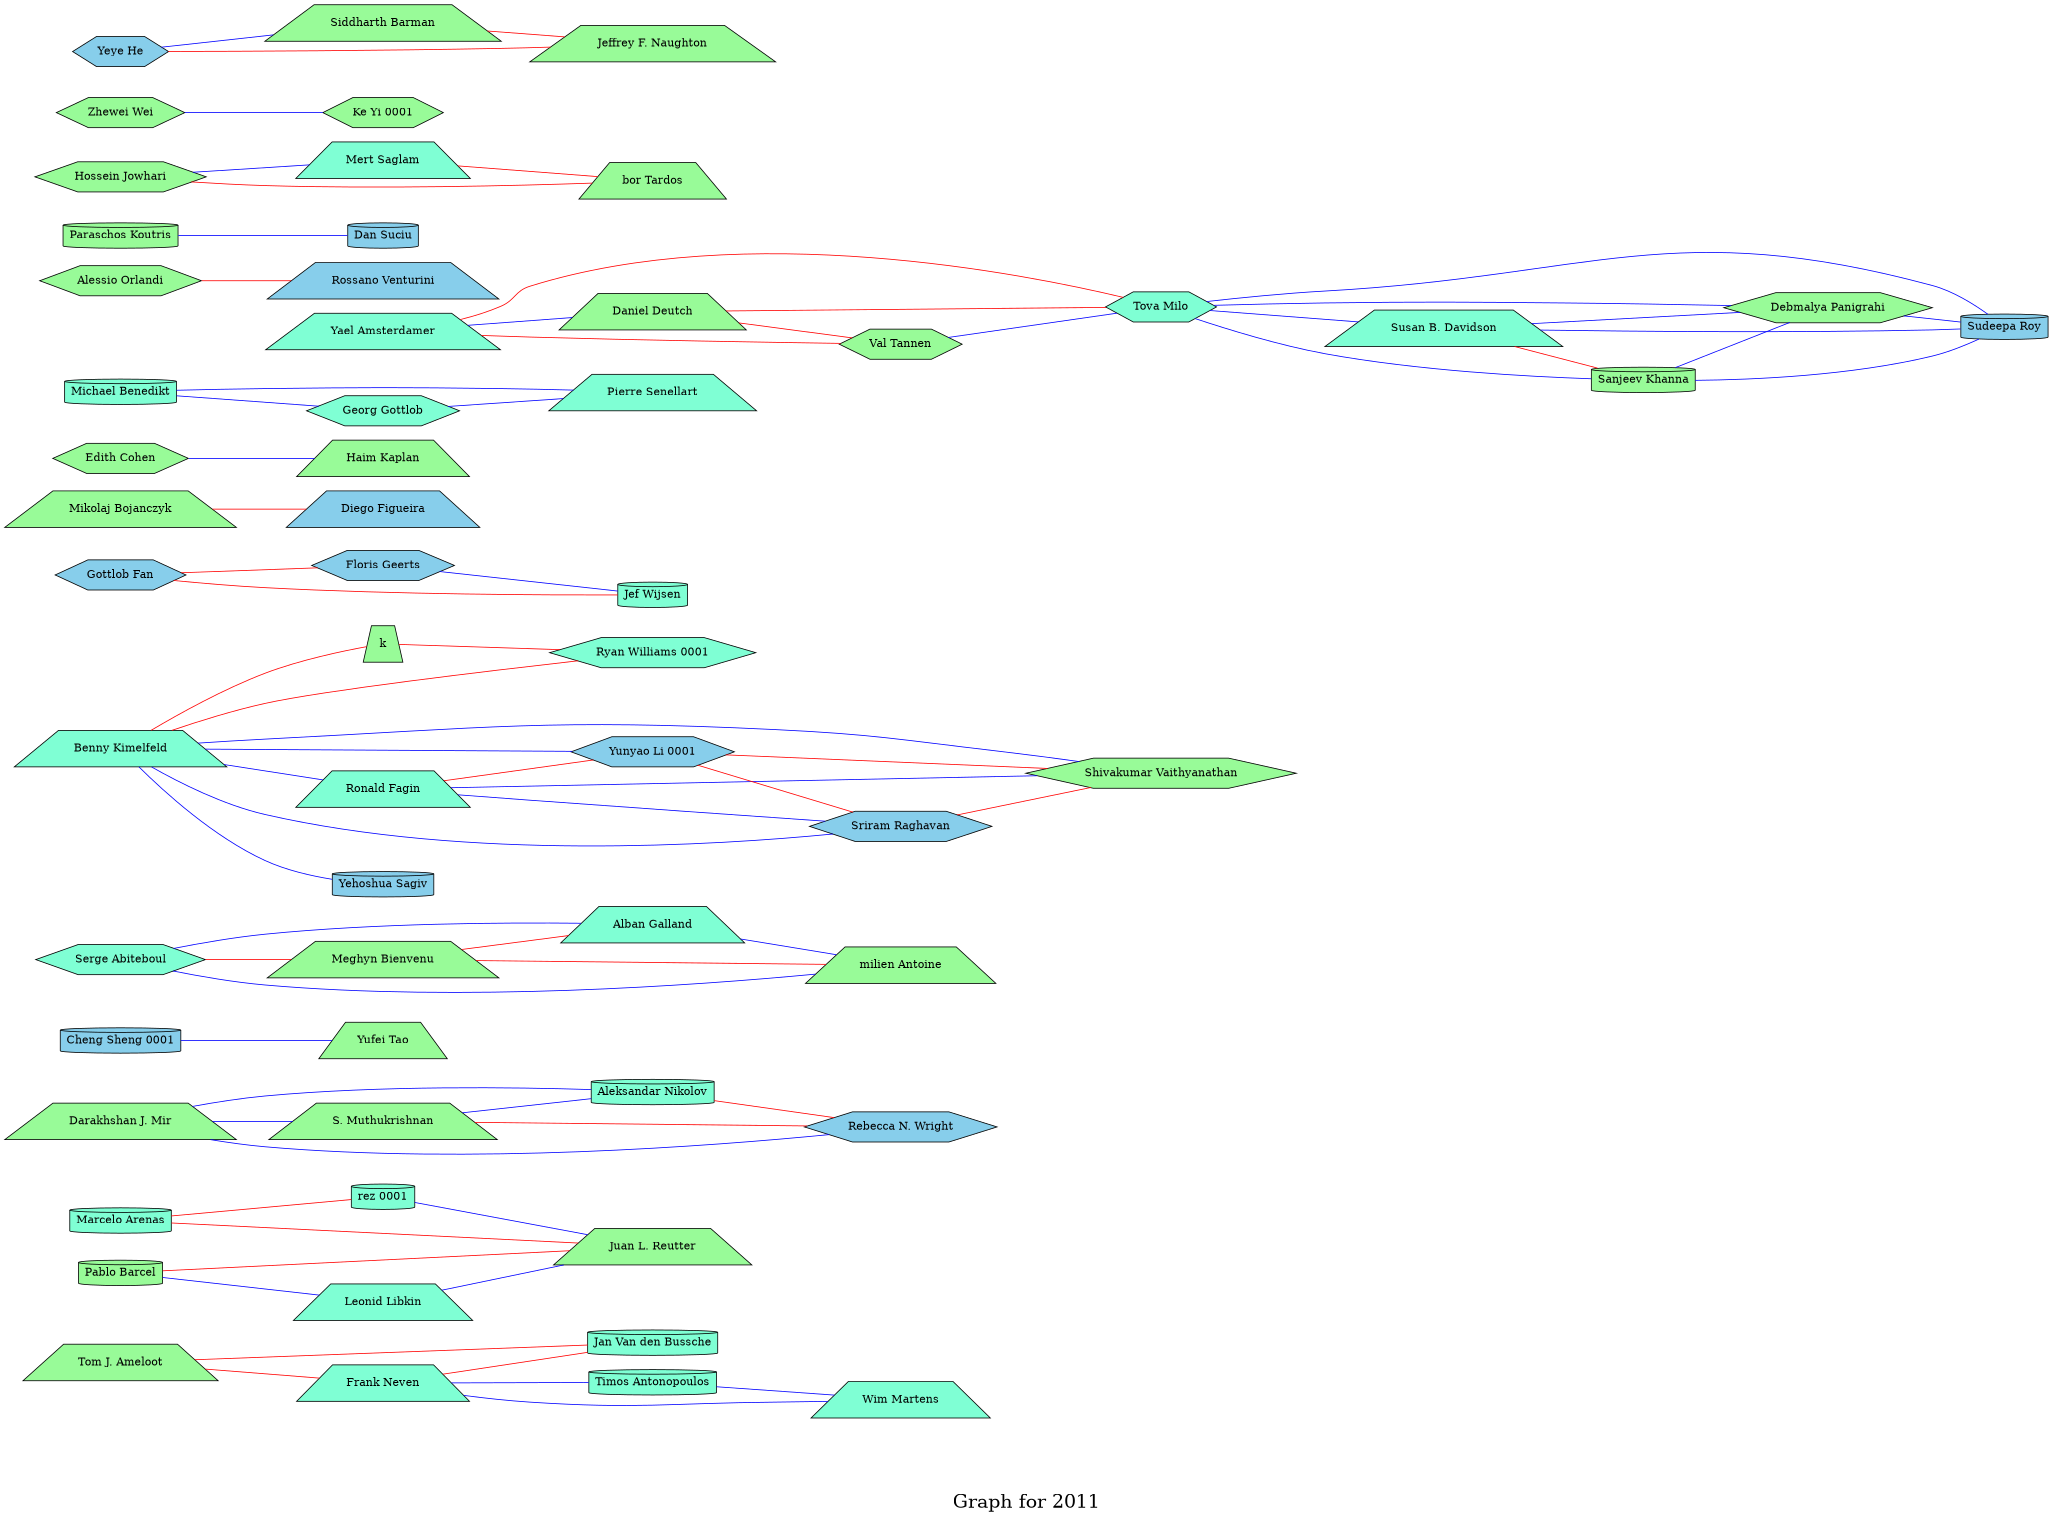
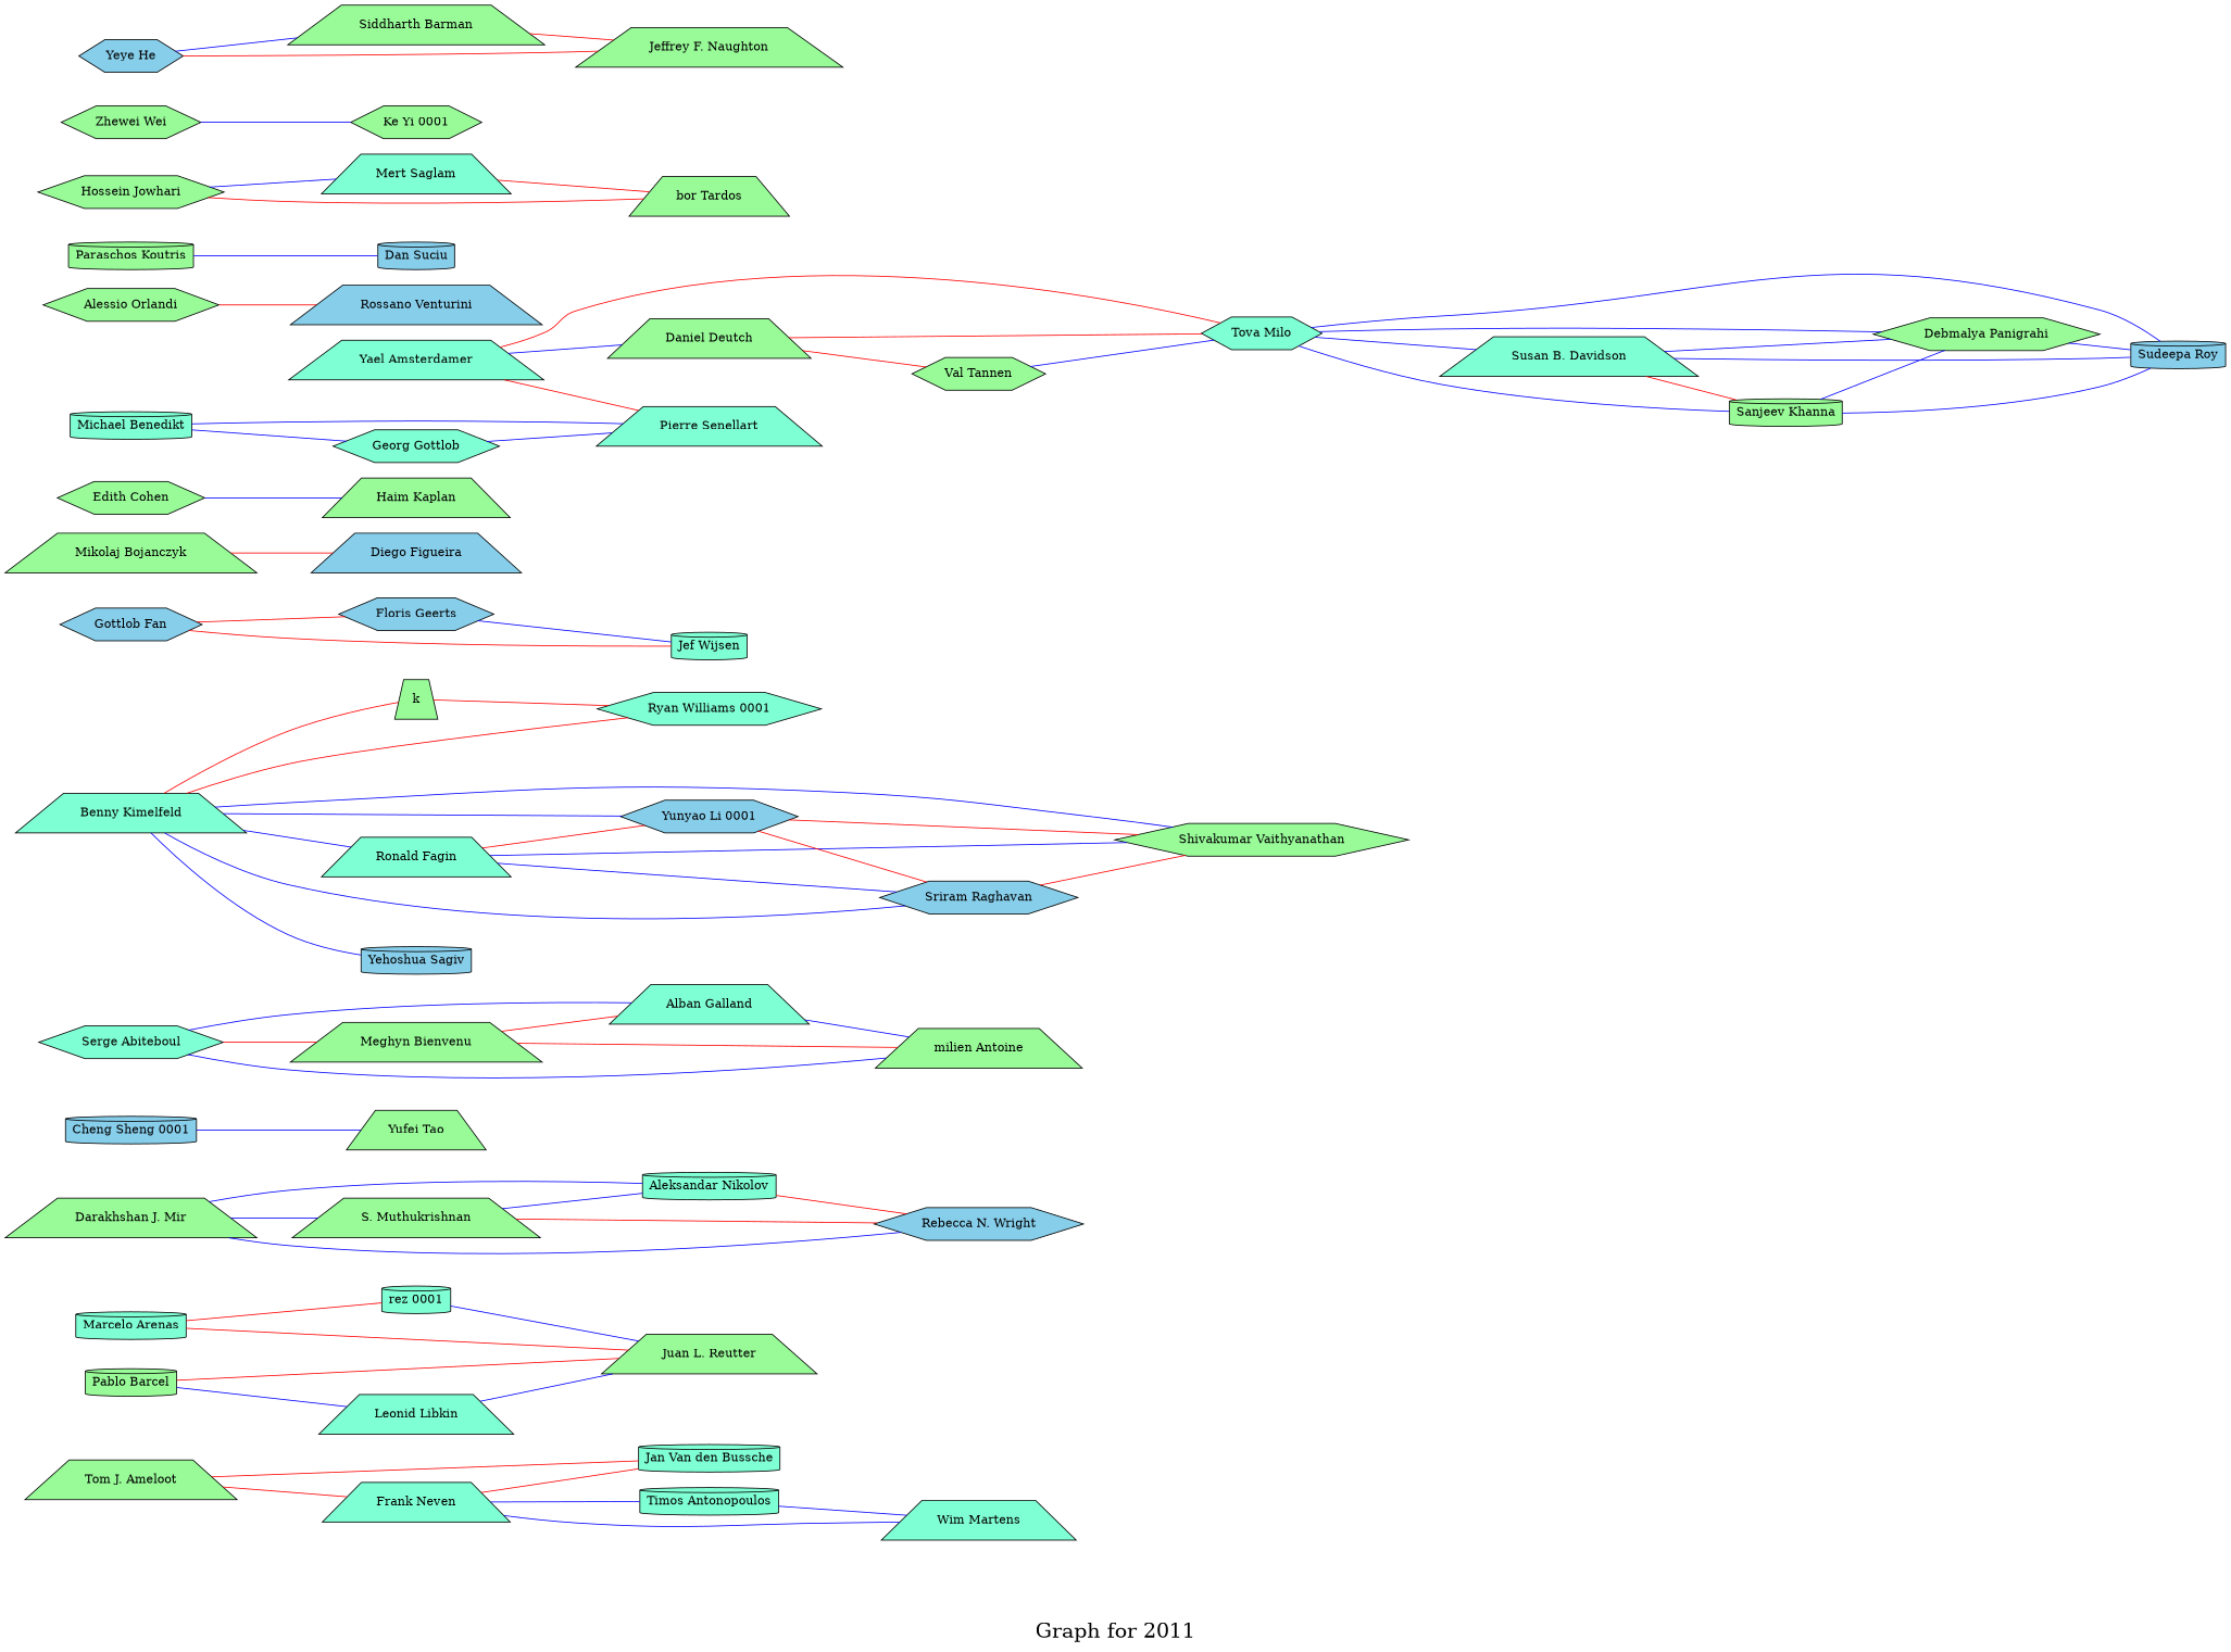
  graph {
    fontsize=24
    label="\nGraph for 2011\n"
    rankdir=LR
    splines=true
    node [fillcolor=palegreen shape=trapezium style=filled]
    edge [color=blue]
    n1 [height=0.3 label="Tom J. Ameloot" width=0.3]
    n2 [fillcolor=aquamarine height=0.3 label="Frank Neven" width=0.3]
    n3 [fillcolor=aquamarine height=0.3 label="Jan Van den Bussche" shape=cylinder width=0.3]
    n4 [fillcolor=aquamarine height=0.3 label="Timos Antonopoulos" shape=cylinder width=0.3]
    n5 [fillcolor=aquamarine height=0.3 label="Wim Martens" width=0.3]
    n6 [fillcolor=aquamarine height=0.3 label="Marcelo Arenas" shape=cylinder width=0.3]
    n7 [fillcolor=aquamarine height=0.3 label="rez 0001" shape=cylinder width=0.3]
    n8 [height=0.3 label="Juan L. Reutter" width=0.3]
    n9 [height=0.3 label="Pablo Barcel" shape=cylinder width=0.3]
    n10 [fillcolor=aquamarine height=0.3 label="Leonid Libkin" width=0.3]
    n11 [height=0.3 label="Darakhshan J. Mir" width=0.3]
    n12 [height=0.3 label="S. Muthukrishnan" width=0.3]
    n13 [fillcolor=aquamarine height=0.3 label="Aleksandar Nikolov" shape=cylinder width=0.3]
    n14 [fillcolor=skyblue height=0.3 label="Rebecca N. Wright" shape=hexagon width=0.3]
    n15 [fillcolor=skyblue height=0.3 label="Cheng Sheng 0001" shape=cylinder width=0.3]
    n16 [height=0.3 label="Yufei Tao" width=0.3]
    n17 [fillcolor=aquamarine height=0.3 label="Serge Abiteboul" shape=hexagon width=0.3]
    n18 [height=0.3 label="Meghyn Bienvenu" width=0.3]
    n19 [fillcolor=aquamarine height=0.3 label="Alban Galland" width=0.3]
    n20 [height=0.3 label="milien Antoine" width=0.3]
    n21 [fillcolor=aquamarine height=0.3 label="Benny Kimelfeld" width=0.3]
    n22 [height=0.3 label=k width=0.3]
    n23 [fillcolor=aquamarine height=0.3 label="Ryan Williams 0001" shape=hexagon width=0.3]
    n24 [fillcolor=aquamarine height=0.3 label="Ronald Fagin" width=0.3]
    n25 [fillcolor=skyblue height=0.3 label="Yunyao Li 0001" shape=hexagon width=0.3]
    n26 [fillcolor=skyblue height=0.3 label="Sriram Raghavan" shape=hexagon width=0.3]
    n27 [height=0.3 label="Shivakumar Vaithyanathan" shape=hexagon width=0.3]
    n28 [fillcolor=skyblue height=0.3 label="Yehoshua Sagiv" shape=cylinder width=0.3]
    n29 [fillcolor=skyblue height=0.3 label="Gottlob Fan" shape=hexagon width=0.3]
    n30 [fillcolor=skyblue height=0.3 label="Floris Geerts" shape=hexagon width=0.3]
    n31 [fillcolor=aquamarine height=0.3 label="Jef Wijsen" shape=cylinder width=0.3]
    n32 [height=0.3 label="Mikolaj Bojanczyk" width=0.3]
    n33 [fillcolor=skyblue height=0.3 label="Diego Figueira" width=0.3]
    n34 [height=0.3 label="Edith Cohen" shape=hexagon width=0.3]
    n35 [height=0.3 label="Haim Kaplan" width=0.3]
    n36 [fillcolor=aquamarine height=0.3 label="Yael Amsterdamer" width=0.3]
    n37 [height=0.3 label="Daniel Deutch" width=0.3]
    n38 [height=0.3 label="Val Tannen" shape=hexagon width=0.3]
    n39 [fillcolor=aquamarine height=0.3 label="Tova Milo" shape=hexagon width=0.3]
    n40 [fillcolor=aquamarine height=0.3 label="Susan B. Davidson" width=0.3]
    n41 [height=0.3 label="Sanjeev Khanna" shape=cylinder width=0.3]
    n42 [height=0.3 label="Debmalya Panigrahi" shape=hexagon width=0.3]
    n43 [fillcolor=skyblue height=0.3 label="Sudeepa Roy" shape=cylinder width=0.3]
    n44 [height=0.3 label="Alessio Orlandi" shape=hexagon width=0.3]
    n45 [fillcolor=skyblue height=0.3 label="Rossano Venturini" width=0.3]
    n46 [fillcolor=aquamarine height=0.3 label="Michael Benedikt" shape=cylinder width=0.3]
    n47 [fillcolor=aquamarine height=0.3 label="Georg Gottlob" shape=hexagon width=0.3]
    n48 [fillcolor=aquamarine height=0.3 label="Pierre Senellart" width=0.3]
    n49 [height=0.3 label="Paraschos Koutris" shape=cylinder width=0.3]
    n50 [fillcolor=skyblue height=0.3 label="Dan Suciu" shape=cylinder width=0.3]
    n51 [height=0.3 label="Hossein Jowhari" shape=hexagon width=0.3]
    n52 [fillcolor=aquamarine height=0.3 label="Mert Saglam" width=0.3]
    n53 [height=0.3 label="bor Tardos" width=0.3]
    n54 [height=0.3 label="Zhewei Wei" shape=hexagon width=0.3]
    n55 [height=0.3 label="Ke Yi 0001" shape=hexagon width=0.3]
    n56 [fillcolor=skyblue height=0.3 label="Yeye He" shape=hexagon width=0.3]
    n57 [height=0.3 label="Siddharth Barman" width=0.3]
    n58 [height=0.3 label="Jeffrey F. Naughton" width=0.3]
    n1 -- n2 [color=red]
    n1 -- n3 [color=red]
    n2 -- n3 [color=red]
    n2 -- n4
    n2 -- n5
    n4 -- n5
    n6 -- n7 [color=red]
    n6 -- n8 [color=red]
    n7 -- n8
    n9 -- n8 [color=red]
    n9 -- n10
    n10 -- n8
    n11 -- n12
    n11 -- n13
    n11 -- n14
    n12 -- n13
    n12 -- n14 [color=red]
    n13 -- n14 [color=red]
    n15 -- n16
    n17 -- n18 [color=red]
    n17 -- n19
    n17 -- n20
    n18 -- n19 [color=red]
    n18 -- n20 [color=red]
    n19 -- n20
    n21 -- n22 [color=red]
    n21 -- n23 [color=red]
    n21 -- n24
    n21 -- n25
    n21 -- n26
    n21 -- n27
    n21 -- n28
    n22 -- n23 [color=red]
    n24 -- n25 [color=red]
    n24 -- n26
    n24 -- n27
    n25 -- n26 [color=red]
    n25 -- n27 [color=red]
    n26 -- n27 [color=red]
    n29 -- n30 [color=red]
    n29 -- n31 [color=red]
    n30 -- n31
    n32 -- n33 [color=red]
    n34 -- n35
    n36 -- n37
-   n36 -- n38 [color=red]
+   n36 -- n48 [color=red]
    n36 -- n39 [color=red]
    n37 -- n38 [color=red]
    n37 -- n39 [color=red]
    n38 -- n39
    n39 -- n40
    n39 -- n41
    n39 -- n42
    n39 -- n43
    n40 -- n41 [color=red]
    n40 -- n42
    n40 -- n43
    n41 -- n42
    n41 -- n43
    n42 -- n43
    n44 -- n45 [color=red]
    n46 -- n47
    n46 -- n48
    n47 -- n48
    n49 -- n50
    n51 -- n52
    n51 -- n53 [color=red]
    n52 -- n53 [color=red]
    n54 -- n55
    n56 -- n57
    n56 -- n58 [color=red]
    n57 -- n58 [color=red]
  }
